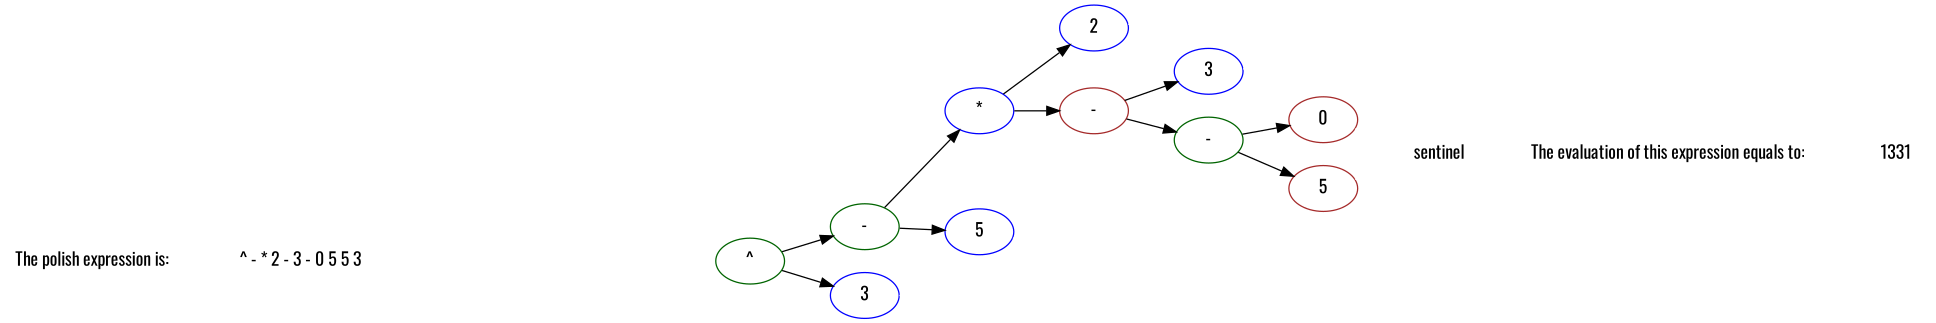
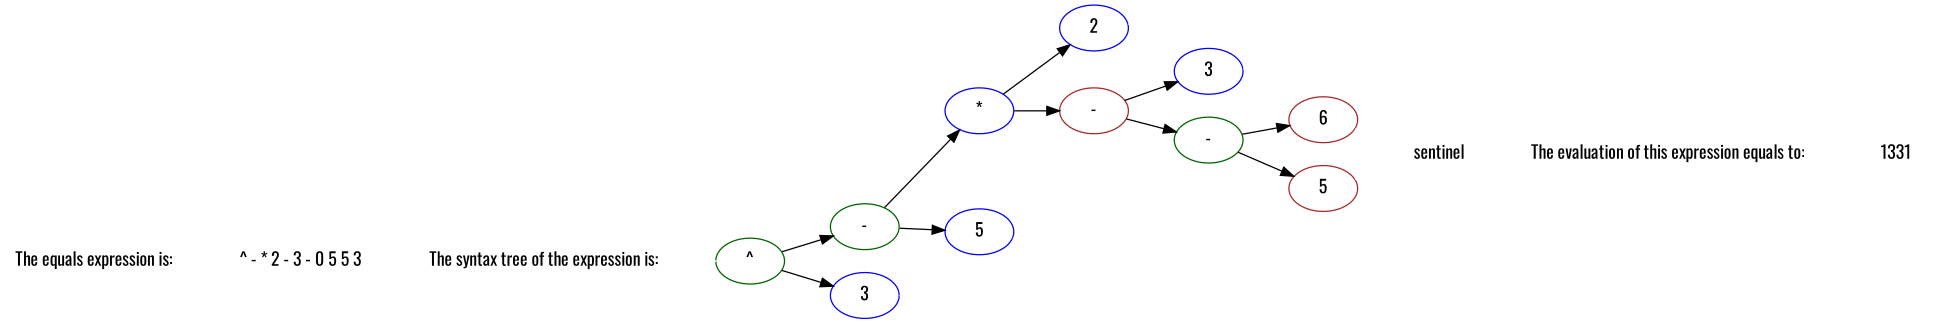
  digraph {
    fontname=Oswald
    rankdir=LR
    node [color=blue fontname=Oswald]
    edge [color=white fontname=Oswald]
-   n1 [label="The polish expression is: " shape=plaintext]
+   n1 [label="The equals expression is:" shape=plaintext]
    n2 [color=brown label="^ - * 2 - 3 - 0 5 5 3" shape=plaintext]
+   n3 [color=darkgreen label="The syntax tree of the expression is:" shape=plaintext]
    n4 [color=darkgreen label="^"]
    n5 [color=darkgreen label="-"]
    n6 [label=3]
    sentinel [color=brown shape=plaintext]
    n8 [color=brown label="The evaluation of this expression equals to:" shape=plaintext]
    n9 [label=1331 shape=plaintext]
    n10 [label="*"]
    n11 [label=5]
    n12 [label=2]
    n13 [color=brown label="-"]
    n14 [label=3]
    n15 [color=darkgreen label="-"]
-   n16 [color=brown label=0]
+   n16 [color=brown label=6]
    n17 [color=brown label=5]
    n1 -> n2
+   n2 -> n3
+   n3 -> n4
    n4 -> n5 [color=""]
    n4 -> n6 [color=""]
    n5 -> n10 [color=""]
    n5 -> n11 [color=""]
    n6 -> sentinel
    sentinel -> n8
    n8 -> n9
    n10 -> n12 [color=""]
    n10 -> n13 [color=""]
    n11 -> sentinel
    n12 -> sentinel
    n13 -> n14 [color=""]
    n13 -> n15 [color=""]
    n14 -> sentinel
    n15 -> n16 [color=""]
    n15 -> n17 [color=""]
    n16 -> sentinel
    n17 -> sentinel
  }
